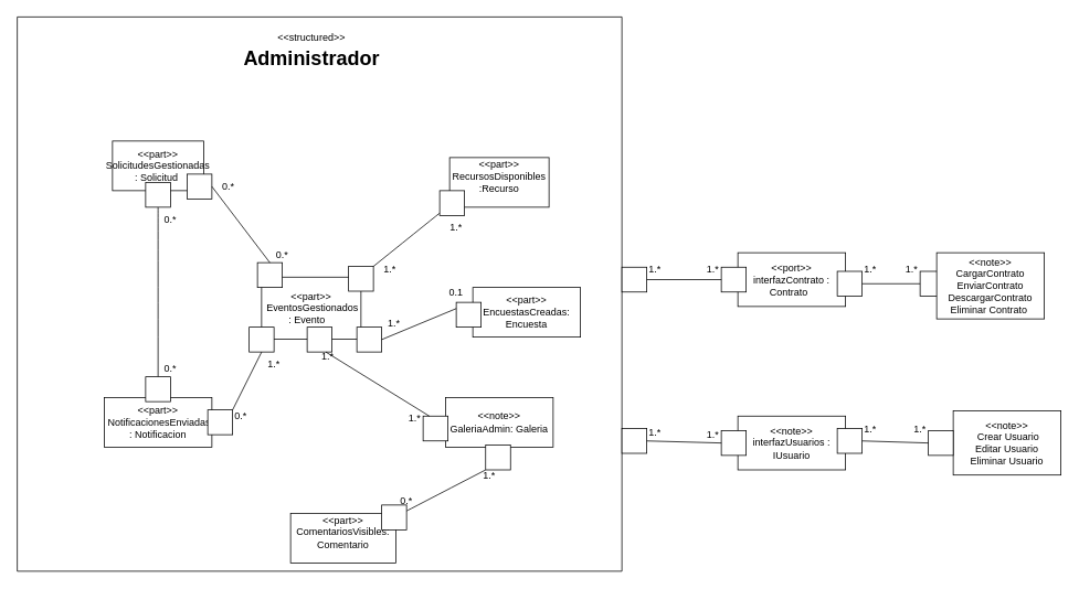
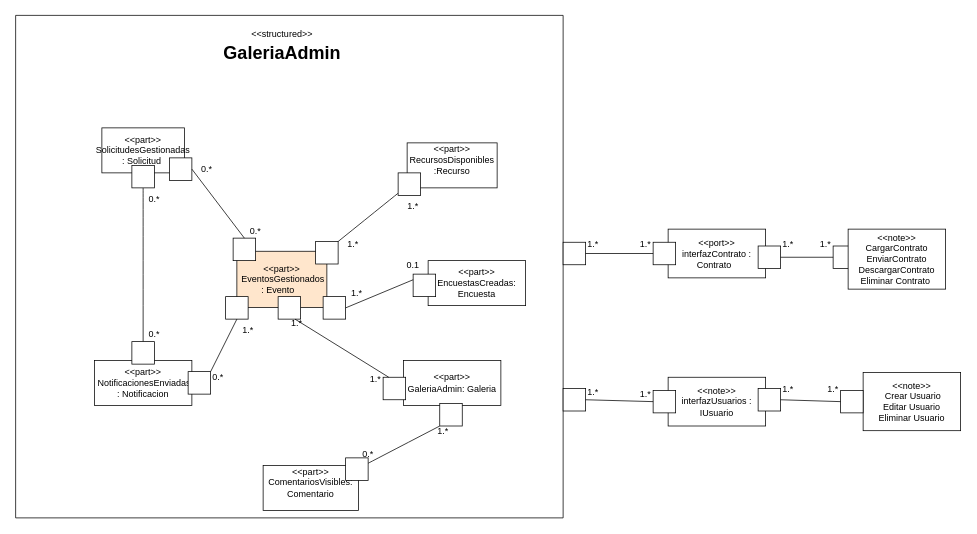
  <mxCell id="0" />
  <mxCell id="1" parent="0" />
  <mxCell id="2" value="" style="verticalLabelPosition=bottom;verticalAlign=top;html=1;shape=mxgraph.basic.rect;fillColor2=none;strokeWidth=1;size=20;indent=5;" vertex="1" parent="1"><mxGeometry x="20" y="20" width="730" height="670" as="geometry" /></mxCell>
- <mxCell id="3" value="&lt;span style=&quot;font-size: 12px; font-weight: 400; text-wrap-mode: wrap;&quot;&gt;&amp;lt;&amp;lt;structured&amp;gt;&amp;gt;&lt;/span&gt;&lt;div&gt;Administrador&lt;/div&gt;" style="text;strokeColor=none;fillColor=none;html=1;fontSize=24;fontStyle=1;verticalAlign=middle;align=center;" vertex="1" parent="1"><mxGeometry x="290" y="30" width="170" height="50" as="geometry" /></mxCell>
- <mxCell id="4" value="&lt;div&gt;&amp;lt;&amp;lt;part&amp;gt;&amp;gt;&lt;/div&gt;&amp;nbsp;EventosGestionados : Evento&amp;nbsp; &amp;nbsp;" style="html=1;whiteSpace=wrap;" vertex="1" parent="1"><mxGeometry x="315" y="334.5" width="120" height="75" as="geometry" /></mxCell>
+ <mxCell id="3" value="&lt;span style=&quot;font-size: 12px; font-weight: 400; text-wrap-mode: wrap;&quot;&gt;&amp;lt;&amp;lt;structured&amp;gt;&amp;gt;&lt;/span&gt;&lt;div&gt;GaleriaAdmin&lt;/div&gt;" style="text;strokeColor=none;fillColor=none;html=1;fontSize=24;fontStyle=1;verticalAlign=middle;align=center;" vertex="1" parent="1"><mxGeometry x="290" y="30" width="170" height="50" as="geometry" /></mxCell>
+ <mxCell id="4" value="&lt;div&gt;&amp;lt;&amp;lt;part&amp;gt;&amp;gt;&lt;/div&gt;&amp;nbsp;EventosGestionados : Evento&amp;nbsp; &amp;nbsp;" style="html=1;whiteSpace=wrap;fillColor=#ffe6cc;" vertex="1" parent="1"><mxGeometry x="315" y="334.5" width="120" height="75" as="geometry" /></mxCell>
  <mxCell id="5" value="&amp;lt;&amp;lt;part&amp;gt;&amp;gt;&lt;div&gt;&amp;nbsp;NotificacionesEnviadas : Notificacion&lt;/div&gt;" style="html=1;whiteSpace=wrap;" vertex="1" parent="1"><mxGeometry x="125" y="480" width="130" height="60" as="geometry" /></mxCell>
  <mxCell id="6" value="&amp;lt;&amp;lt;part&amp;gt;&amp;gt;&lt;div&gt;EncuestasCreadas: Encuesta&lt;/div&gt;" style="html=1;whiteSpace=wrap;" vertex="1" parent="1"><mxGeometry x="570" y="347" width="130" height="60" as="geometry" /></mxCell>
  <mxCell id="7" value="&amp;lt;&amp;lt;part&amp;gt;&amp;gt;&lt;br&gt;SolicitudesGestionadas : Solicitud&amp;nbsp;" style="html=1;whiteSpace=wrap;" vertex="1" parent="1"><mxGeometry x="135" y="170" width="110" height="60" as="geometry" /></mxCell>
  <mxCell id="8" value="" style="text;strokeColor=none;fillColor=none;align=left;verticalAlign=middle;spacingTop=-1;spacingLeft=4;spacingRight=4;rotatable=0;labelPosition=right;points=[];portConstraint=eastwest;" vertex="1" parent="1"><mxGeometry x="870" y="337.5" width="20" height="14" as="geometry" /></mxCell>
  <mxCell id="9" value="" style="rounded=0;whiteSpace=wrap;html=1;" vertex="1" parent="1"><mxGeometry x="550" y="365" width="30" height="30" as="geometry" /></mxCell>
  <mxCell id="10" value="" style="rounded=0;whiteSpace=wrap;html=1;" vertex="1" parent="1"><mxGeometry x="225" y="210" width="30" height="30" as="geometry" /></mxCell>
- <mxCell id="11" value="&amp;lt;&amp;lt;note&amp;gt;&amp;gt;&lt;div&gt;GaleriaAdmin: Galeria&lt;/div&gt;" style="html=1;whiteSpace=wrap;" vertex="1" parent="1"><mxGeometry x="537" y="480" width="130" height="60" as="geometry" /></mxCell>
+ <mxCell id="11" value="&amp;lt;&amp;lt;part&amp;gt;&amp;gt;&lt;div&gt;GaleriaAdmin: Galeria&lt;/div&gt;" style="html=1;whiteSpace=wrap;" vertex="1" parent="1"><mxGeometry x="537" y="480" width="130" height="60" as="geometry" /></mxCell>
  <mxCell id="12" value="" style="rounded=0;whiteSpace=wrap;html=1;" vertex="1" parent="1"><mxGeometry x="250" y="495" width="30" height="30" as="geometry" /></mxCell>
  <mxCell id="13" value="&amp;lt;&amp;lt;port&amp;gt;&amp;gt; interfazContrato : Contrato&amp;nbsp;&amp;nbsp;" style="html=1;whiteSpace=wrap;" vertex="1" parent="1"><mxGeometry x="890" y="305" width="130" height="65" as="geometry" /></mxCell>
  <mxCell id="14" value="&amp;lt;&amp;lt;part&amp;gt;&amp;gt;&lt;br&gt;RecursosDisponibles&lt;br&gt;:Recurso&lt;br&gt;&lt;span style=&quot;text-wrap-mode: nowrap; color: rgba(0, 0, 0, 0); font-family: monospace; font-size: 0px; text-align: start;&quot;&gt;vv3CmxGraphModel%3E%3Croot%3E%3CmxCell%20id%3D%220%22%2F%3E%3CmxCell%20id%3D%221%22%20parent%3D%220%22%2F%3E%3CmxCell%20id%3D%222%22%20value%3D%22Contrato%22%20style%3D%22html%3D1%3BwhiteSpace%3Dwrap%3B%22%20vertex%3D%221%22%20parent%3D%221%22%3E%3CmxGeometry%20x%3D%22130%22%20y%3D%22130%22%20width%3D%22110%22%20height%3D%2250%22%20as%3D%22geometry%22%2F%3E%3C%2FmxCell%3E%3C%2Froot%3E%3C%2FmxGraphModel%3&lt;/span&gt;" style="html=1;whiteSpace=wrap;" vertex="1" parent="1"><mxGeometry x="542" y="190" width="120" height="60" as="geometry" /></mxCell>
  <mxCell id="15" value="&amp;lt;&amp;lt;part&amp;gt;&amp;gt;&lt;div&gt;ComentariosVisibles: Comentario&lt;br&gt;&lt;span style=&quot;color: rgba(0, 0, 0, 0); font-family: monospace; font-size: 0px; text-align: start; text-wrap-mode: nowrap;&quot;&gt;encuestasCreadas : EncuestaencuestasCreadas : Encuesta%3CmxGraphModel%3E%3Croot%3E%3CmxCell%20id%3D%220%22%2F%3E%3CmxCell%20id%3D%221%22%20parent%3D%220%22%2F%3E%3CmxCell%20id%3D%222%22%20value%3D%22Contrato%22%20style%3D%22html%3D1%3BwhiteSpace%3Dwrap%3B%22%20vertex%3D%221%22%20parent%3D%221%22%3E%3CmxGeometry%20x%3D%22130%22%20y%3D%22130%22%20width%3D%22110%22%20height%3D%2250%22%20as%3D%22geometry%22%2F%3E%3C%2FmxCell%3E%3C%2Froot%3E%3C%2FmxGraphModel%3&lt;/span&gt;&lt;/div&gt;" style="html=1;whiteSpace=wrap;" vertex="1" parent="1"><mxGeometry x="350" y="620" width="127" height="60" as="geometry" /></mxCell>
  <mxCell id="16" value="" style="rounded=0;whiteSpace=wrap;html=1;" vertex="1" parent="1"><mxGeometry x="870" y="322.5" width="30" height="30" as="geometry" /></mxCell>
  <mxCell id="17" value="" style="rounded=0;whiteSpace=wrap;html=1;" vertex="1" parent="1"><mxGeometry x="1110" y="327.5" width="30" height="30" as="geometry" /></mxCell>
  <mxCell id="18" value="" style="rounded=0;whiteSpace=wrap;html=1;" vertex="1" parent="1"><mxGeometry x="1010" y="327.5" width="30" height="30" as="geometry" /></mxCell>
  <mxCell id="19" value="" style="rounded=0;whiteSpace=wrap;html=1;" vertex="1" parent="1"><mxGeometry x="300" y="395" width="30" height="30" as="geometry" /></mxCell>
  <mxCell id="20" style="edgeStyle=none;curved=1;rounded=0;orthogonalLoop=1;jettySize=auto;html=1;entryX=1;entryY=0;entryDx=0;entryDy=0;fontSize=12;startSize=8;endSize=8;endArrow=none;endFill=0;" edge="1" parent="1" source="21" target="39"><mxGeometry relative="1" as="geometry" /></mxCell>
  <mxCell id="21" value="" style="rounded=0;whiteSpace=wrap;html=1;" vertex="1" parent="1"><mxGeometry x="530" y="230" width="30" height="30" as="geometry" /></mxCell>
  <mxCell id="22" style="edgeStyle=none;curved=1;rounded=0;orthogonalLoop=1;jettySize=auto;html=1;entryX=0;entryY=1;entryDx=0;entryDy=0;fontSize=12;startSize=8;endSize=8;endArrow=none;endFill=0;" edge="1" parent="1" source="23" target="45"><mxGeometry relative="1" as="geometry" /></mxCell>
  <mxCell id="23" value="" style="rounded=0;whiteSpace=wrap;html=1;" vertex="1" parent="1"><mxGeometry x="460" y="610" width="30" height="30" as="geometry" /></mxCell>
  <mxCell id="24" value="" style="rounded=0;whiteSpace=wrap;html=1;" vertex="1" parent="1"><mxGeometry x="750" y="322.5" width="30" height="30" as="geometry" /></mxCell>
  <mxCell id="25" value="" style="rounded=0;whiteSpace=wrap;html=1;" vertex="1" parent="1"><mxGeometry x="310" y="317" width="30" height="30" as="geometry" /></mxCell>
  <mxCell id="26" value="" style="rounded=0;whiteSpace=wrap;html=1;" vertex="1" parent="1"><mxGeometry x="510" y="502.5" width="30" height="30" as="geometry" /></mxCell>
  <mxCell id="27" value="&amp;lt;&amp;lt;note&amp;gt;&amp;gt;&lt;div&gt;&amp;nbsp;CargarContrato&amp;nbsp;&lt;/div&gt;&lt;div&gt;EnviarContrato&lt;/div&gt;&lt;div&gt;DescargarContrato&lt;br&gt;Eliminar Contrato&amp;nbsp;&lt;/div&gt;" style="html=1;whiteSpace=wrap;" vertex="1" parent="1"><mxGeometry x="1130" y="305" width="130" height="80" as="geometry" /></mxCell>
  <mxCell id="28" value="&amp;lt;&amp;lt;note&amp;gt;&amp;gt;&lt;div&gt;interfazUsuarios : IUsuario&lt;/div&gt;" style="html=1;whiteSpace=wrap;" vertex="1" parent="1"><mxGeometry x="890" y="502.5" width="130" height="65" as="geometry" /></mxCell>
  <mxCell id="29" value="" style="rounded=0;whiteSpace=wrap;html=1;" vertex="1" parent="1"><mxGeometry x="870" y="520" width="30" height="30" as="geometry" /></mxCell>
  <mxCell id="30" value="" style="rounded=0;whiteSpace=wrap;html=1;" vertex="1" parent="1"><mxGeometry x="1010" y="517.5" width="30" height="30" as="geometry" /></mxCell>
  <mxCell id="31" value="&amp;lt;&amp;lt;note&amp;gt;&amp;gt;&lt;div&gt;&amp;nbsp;Crear Usuario&lt;/div&gt;&lt;div&gt;Editar Usuario&lt;/div&gt;&lt;div&gt;Eliminar Usuario&lt;/div&gt;" style="html=1;whiteSpace=wrap;" vertex="1" parent="1"><mxGeometry x="1150" y="496.25" width="130" height="77.5" as="geometry" /></mxCell>
  <mxCell id="32" value="" style="rounded=0;whiteSpace=wrap;html=1;" vertex="1" parent="1"><mxGeometry x="1120" y="520" width="30" height="30" as="geometry" /></mxCell>
  <mxCell id="33" value="" style="rounded=0;whiteSpace=wrap;html=1;" vertex="1" parent="1"><mxGeometry x="750" y="517.5" width="30" height="30" as="geometry" /></mxCell>
  <mxCell id="34" value="" style="endArrow=none;html=1;rounded=0;exitX=1;exitY=0.5;exitDx=0;exitDy=0;entryX=0;entryY=0.5;entryDx=0;entryDy=0;" edge="1" parent="1" source="33" target="29"><mxGeometry width="50" height="50" relative="1" as="geometry"><mxPoint x="790" y="610" as="sourcePoint" /><mxPoint x="840" y="560" as="targetPoint" /></mxGeometry></mxCell>
  <mxCell id="35" value="" style="endArrow=none;html=1;rounded=0;exitX=1;exitY=0.5;exitDx=0;exitDy=0;entryX=0;entryY=0.5;entryDx=0;entryDy=0;" edge="1" parent="1" source="24" target="16"><mxGeometry width="50" height="50" relative="1" as="geometry"><mxPoint x="800" y="370" as="sourcePoint" /><mxPoint x="900" y="350" as="targetPoint" /></mxGeometry></mxCell>
  <mxCell id="36" value="" style="endArrow=none;html=1;rounded=0;exitX=1;exitY=0.5;exitDx=0;exitDy=0;entryX=0;entryY=0.5;entryDx=0;entryDy=0;" edge="1" parent="1" source="18" target="17"><mxGeometry width="50" height="50" relative="1" as="geometry"><mxPoint x="1020" y="410" as="sourcePoint" /><mxPoint x="1120" y="390" as="targetPoint" /></mxGeometry></mxCell>
  <mxCell id="37" value="" style="endArrow=none;html=1;rounded=0;exitX=1;exitY=0.5;exitDx=0;exitDy=0;entryX=0;entryY=0.5;entryDx=0;entryDy=0;" edge="1" parent="1" source="30" target="32"><mxGeometry width="50" height="50" relative="1" as="geometry"><mxPoint x="1050" y="580" as="sourcePoint" /><mxPoint x="1150" y="560" as="targetPoint" /></mxGeometry></mxCell>
  <mxCell id="38" value="" style="endArrow=none;html=1;rounded=0;entryX=0.5;entryY=0;entryDx=0;entryDy=0;exitX=1;exitY=0.5;exitDx=0;exitDy=0;" edge="1" parent="1" source="10" target="25"><mxGeometry width="50" height="50" relative="1" as="geometry"><mxPoint x="460" y="310" as="sourcePoint" /><mxPoint x="560" y="353" as="targetPoint" /></mxGeometry></mxCell>
  <mxCell id="39" value="" style="rounded=0;whiteSpace=wrap;html=1;" vertex="1" parent="1"><mxGeometry x="420" y="321.5" width="30" height="30" as="geometry" /></mxCell>
  <mxCell id="40" value="" style="rounded=0;whiteSpace=wrap;html=1;" vertex="1" parent="1"><mxGeometry x="430" y="395" width="30" height="30" as="geometry" /></mxCell>
  <mxCell id="41" value="" style="endArrow=none;html=1;rounded=0;exitX=1;exitY=0.5;exitDx=0;exitDy=0;entryX=0;entryY=0.25;entryDx=0;entryDy=0;" edge="1" parent="1" source="40" target="9"><mxGeometry width="50" height="50" relative="1" as="geometry"><mxPoint x="440" y="520" as="sourcePoint" /><mxPoint x="490" y="470" as="targetPoint" /></mxGeometry></mxCell>
  <mxCell id="42" value="" style="rounded=0;whiteSpace=wrap;html=1;" vertex="1" parent="1"><mxGeometry x="370" y="395" width="30" height="30" as="geometry" /></mxCell>
  <mxCell id="43" value="" style="endArrow=none;html=1;rounded=0;exitX=0.75;exitY=1;exitDx=0;exitDy=0;entryX=0.25;entryY=0;entryDx=0;entryDy=0;" edge="1" parent="1" source="42" target="26"><mxGeometry width="50" height="50" relative="1" as="geometry"><mxPoint x="450" y="480" as="sourcePoint" /><mxPoint x="510" y="493" as="targetPoint" /></mxGeometry></mxCell>
  <mxCell id="44" value="" style="endArrow=none;html=1;rounded=0;exitX=0.5;exitY=1;exitDx=0;exitDy=0;entryX=1;entryY=0;entryDx=0;entryDy=0;" edge="1" parent="1" source="19" target="12"><mxGeometry width="50" height="50" relative="1" as="geometry"><mxPoint x="300" y="480" as="sourcePoint" /><mxPoint x="360" y="493" as="targetPoint" /></mxGeometry></mxCell>
  <mxCell id="45" value="" style="rounded=0;whiteSpace=wrap;html=1;" vertex="1" parent="1"><mxGeometry x="585.5" y="537.5" width="30" height="30" as="geometry" /></mxCell>
  <mxCell id="46" style="edgeStyle=none;curved=1;rounded=0;orthogonalLoop=1;jettySize=auto;html=1;entryX=0.5;entryY=0;entryDx=0;entryDy=0;fontSize=12;startSize=8;endSize=8;endArrow=none;endFill=0;" edge="1" parent="1" source="47" target="48"><mxGeometry relative="1" as="geometry" /></mxCell>
  <mxCell id="47" value="" style="rounded=0;whiteSpace=wrap;html=1;" vertex="1" parent="1"><mxGeometry x="175" y="220" width="30" height="30" as="geometry" /></mxCell>
  <mxCell id="48" value="" style="rounded=0;whiteSpace=wrap;html=1;" vertex="1" parent="1"><mxGeometry x="175" y="455" width="30" height="30" as="geometry" /></mxCell>
  <mxCell id="49" value="0.*" style="text;html=1;align=center;verticalAlign=middle;whiteSpace=wrap;rounded=0;" vertex="1" parent="1"><mxGeometry x="245" y="210" width="60" height="30" as="geometry" /></mxCell>
  <mxCell id="50" value="0.*" style="text;html=1;align=center;verticalAlign=middle;whiteSpace=wrap;rounded=0;" vertex="1" parent="1"><mxGeometry x="310" y="292.5" width="60" height="30" as="geometry" /></mxCell>
  <mxCell id="51" value="0.*" style="text;html=1;align=center;verticalAlign=middle;whiteSpace=wrap;rounded=0;" vertex="1" parent="1"><mxGeometry x="175" y="250" width="60" height="30" as="geometry" /></mxCell>
  <mxCell id="52" value="0.*" style="text;html=1;align=center;verticalAlign=middle;whiteSpace=wrap;rounded=0;" vertex="1" parent="1"><mxGeometry x="175" y="430" width="60" height="30" as="geometry" /></mxCell>
  <mxCell id="53" value="0.*" style="text;html=1;align=center;verticalAlign=middle;whiteSpace=wrap;rounded=0;" vertex="1" parent="1"><mxGeometry x="460" y="590" width="60" height="30" as="geometry" /></mxCell>
  <mxCell id="54" value="1.*" style="text;html=1;align=center;verticalAlign=middle;whiteSpace=wrap;rounded=0;" vertex="1" parent="1"><mxGeometry x="560" y="560" width="60" height="30" as="geometry" /></mxCell>
  <mxCell id="55" value="1.*" style="text;html=1;align=center;verticalAlign=middle;whiteSpace=wrap;rounded=0;" vertex="1" parent="1"><mxGeometry x="365" y="415" width="60" height="30" as="geometry" /></mxCell>
  <mxCell id="56" value="1.*" style="text;html=1;align=center;verticalAlign=middle;whiteSpace=wrap;rounded=0;" vertex="1" parent="1"><mxGeometry x="470" y="490" width="60" height="30" as="geometry" /></mxCell>
  <mxCell id="57" value="1.*" style="text;html=1;align=center;verticalAlign=middle;whiteSpace=wrap;rounded=0;" vertex="1" parent="1"><mxGeometry x="440" y="310" width="60" height="30" as="geometry" /></mxCell>
  <mxCell id="58" value="1.*" style="text;html=1;align=center;verticalAlign=middle;whiteSpace=wrap;rounded=0;" vertex="1" parent="1"><mxGeometry x="520" y="260" width="60" height="30" as="geometry" /></mxCell>
  <mxCell id="59" value="1.*" style="text;html=1;align=center;verticalAlign=middle;whiteSpace=wrap;rounded=0;" vertex="1" parent="1"><mxGeometry x="300" y="425" width="60" height="30" as="geometry" /></mxCell>
  <mxCell id="60" value="0.*" style="text;html=1;align=center;verticalAlign=middle;whiteSpace=wrap;rounded=0;" vertex="1" parent="1"><mxGeometry x="260" y="487.5" width="60" height="30" as="geometry" /></mxCell>
  <mxCell id="61" value="1.*" style="text;html=1;align=center;verticalAlign=middle;whiteSpace=wrap;rounded=0;" vertex="1" parent="1"><mxGeometry x="445" y="375" width="60" height="30" as="geometry" /></mxCell>
  <mxCell id="62" value="0.1" style="text;html=1;align=center;verticalAlign=middle;whiteSpace=wrap;rounded=0;" vertex="1" parent="1"><mxGeometry x="520" y="337.5" width="60" height="30" as="geometry" /></mxCell>
  <mxCell id="63" value="1.*" style="text;html=1;align=center;verticalAlign=middle;whiteSpace=wrap;rounded=0;" vertex="1" parent="1"><mxGeometry x="760" y="310" width="60" height="30" as="geometry" /></mxCell>
  <mxCell id="64" value="1.*" style="text;html=1;align=center;verticalAlign=middle;whiteSpace=wrap;rounded=0;" vertex="1" parent="1"><mxGeometry x="830" y="310" width="60" height="30" as="geometry" /></mxCell>
  <mxCell id="65" style="edgeStyle=orthogonalEdgeStyle;rounded=0;orthogonalLoop=1;jettySize=auto;html=1;exitX=0.5;exitY=1;exitDx=0;exitDy=0;" edge="1" parent="1" source="63" target="63"><mxGeometry relative="1" as="geometry" /></mxCell>
  <mxCell id="66" value="1.*" style="text;html=1;align=center;verticalAlign=middle;whiteSpace=wrap;rounded=0;" vertex="1" parent="1"><mxGeometry x="760" y="507.5" width="60" height="30" as="geometry" /></mxCell>
  <mxCell id="67" value="1.*" style="text;html=1;align=center;verticalAlign=middle;whiteSpace=wrap;rounded=0;" vertex="1" parent="1"><mxGeometry x="830" y="510" width="60" height="30" as="geometry" /></mxCell>
  <mxCell id="68" value="1.*" style="text;html=1;align=center;verticalAlign=middle;whiteSpace=wrap;rounded=0;" vertex="1" parent="1"><mxGeometry x="1020" y="310" width="60" height="30" as="geometry" /></mxCell>
  <mxCell id="69" value="1.*" style="text;html=1;align=center;verticalAlign=middle;whiteSpace=wrap;rounded=0;" vertex="1" parent="1"><mxGeometry x="1070" y="310" width="60" height="30" as="geometry" /></mxCell>
  <mxCell id="70" value="1.*" style="text;html=1;align=center;verticalAlign=middle;whiteSpace=wrap;rounded=0;" vertex="1" parent="1"><mxGeometry x="1020" y="502.5" width="60" height="30" as="geometry" /></mxCell>
  <mxCell id="71" value="1.*" style="text;html=1;align=center;verticalAlign=middle;whiteSpace=wrap;rounded=0;" vertex="1" parent="1"><mxGeometry x="1080" y="502.5" width="60" height="30" as="geometry" /></mxCell>
